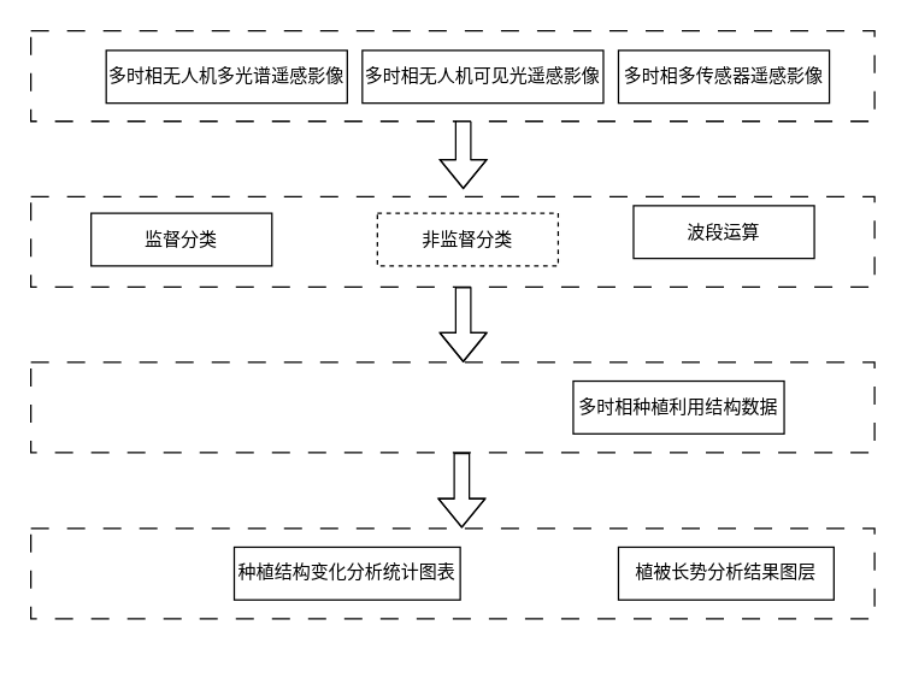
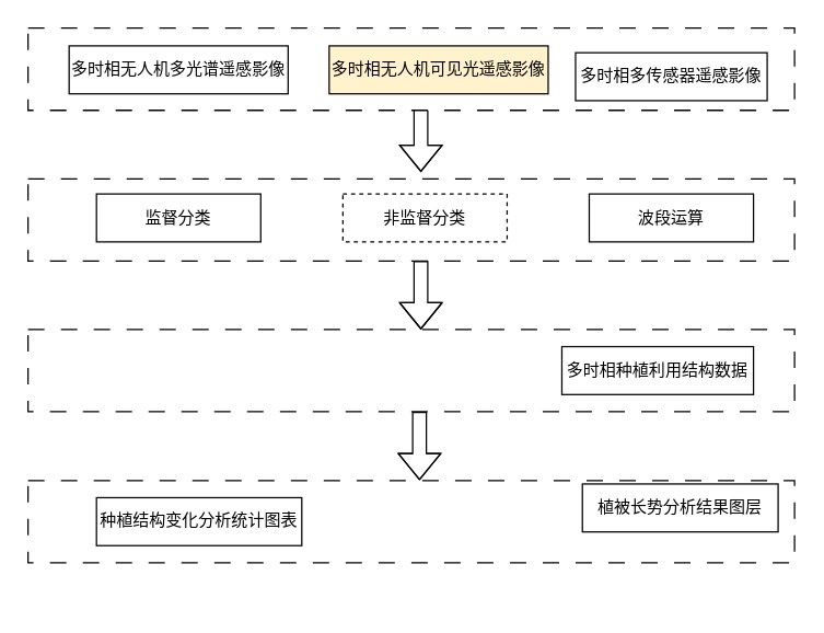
  <mxCell id="0" />
  <mxCell id="1" parent="0" />
  <mxCell id="2" value="" style="rounded=0;whiteSpace=wrap;html=1;dashed=1;dashPattern=12 12;" parent="1" vertex="1"><mxGeometry x="20" y="240" width="560" height="60" as="geometry" /></mxCell>
- <mxCell id="3" value="多时相种植利用结构数据" style="rounded=0;whiteSpace=wrap;html=1;" parent="1" vertex="1"><mxGeometry x="380" y="252.5" width="140" height="35" as="geometry" /></mxCell>
+ <mxCell id="3" value="多时相种植利用结构数据" style="rounded=0;whiteSpace=wrap;html=1;" parent="1" vertex="1"><mxGeometry x="410" y="252.5" width="140" height="35" as="geometry" /></mxCell>
  <mxCell id="4" value="" style="shape=flexArrow;endArrow=classic;html=1;rounded=0;entryX=0.5;entryY=0;entryDx=0;entryDy=0;" parent="1" edge="1"><mxGeometry width="50" height="50" relative="1" as="geometry"><mxPoint x="307" y="60" as="sourcePoint" /><mxPoint x="307" y="125" as="targetPoint" /><Array as="points"><mxPoint x="307" y="85" /></Array></mxGeometry></mxCell>
  <mxCell id="5" value="" style="group" parent="1" vertex="1" connectable="0"><mxGeometry x="20" y="330" width="560" height="110" as="geometry" /></mxCell>
  <mxCell id="6" value="" style="rounded=0;whiteSpace=wrap;html=1;dashed=1;dashPattern=12 12;" parent="5" vertex="1"><mxGeometry y="20.263" width="560" height="60" as="geometry" /></mxCell>
- <mxCell id="7" value="种植结构变化分析统计图表" style="rounded=0;whiteSpace=wrap;html=1;" parent="5" vertex="1"><mxGeometry x="135" y="32.766" width="150" height="35" as="geometry" /></mxCell>
- <mxCell id="8" value="植被长势分析结果图层" style="rounded=0;whiteSpace=wrap;html=1;" parent="5" vertex="1"><mxGeometry x="390" y="32.766" width="143" height="35" as="geometry" /></mxCell>
+ <mxCell id="7" value="种植结构变化分析统计图表" style="rounded=0;whiteSpace=wrap;html=1;" parent="5" vertex="1"><mxGeometry x="50" y="32.766" width="150" height="35" as="geometry" /></mxCell>
+ <mxCell id="8" value="植被长势分析结果图层" style="rounded=0;whiteSpace=wrap;html=1;" parent="5" vertex="1"><mxGeometry x="405" y="22.766" width="143" height="35" as="geometry" /></mxCell>
  <mxCell id="9" value="" style="group" parent="1" vertex="1" connectable="0"><mxGeometry x="20" y="20" width="560" height="60" as="geometry" /></mxCell>
  <mxCell id="10" value="" style="rounded=0;whiteSpace=wrap;html=1;dashed=1;dashPattern=12 12;" parent="9" vertex="1"><mxGeometry width="560" height="60" as="geometry" /></mxCell>
- <mxCell id="11" value="多时相无人机可见光遥感影像" style="rounded=0;whiteSpace=wrap;html=1;" parent="9" vertex="1"><mxGeometry x="220" y="12.947" width="160" height="35" as="geometry" /></mxCell>
- <mxCell id="12" value="多时相无人机多光谱遥感影像" style="rounded=0;whiteSpace=wrap;html=1;" parent="9" vertex="1"><mxGeometry x="50" y="12.947" width="160" height="35" as="geometry" /></mxCell>
- <mxCell id="13" value="多时相多传感器遥感影像" style="rounded=0;whiteSpace=wrap;html=1;" vertex="1" parent="9"><mxGeometry x="390" y="12.947" width="140" height="35" as="geometry" /></mxCell>
+ <mxCell id="11" value="多时相无人机可见光遥感影像" style="rounded=0;whiteSpace=wrap;html=1;fillColor=#fff2cc;" parent="9" vertex="1"><mxGeometry x="220" y="12.947" width="160" height="35" as="geometry" /></mxCell>
+ <mxCell id="12" value="多时相无人机多光谱遥感影像" style="rounded=0;whiteSpace=wrap;html=1;" parent="9" vertex="1"><mxGeometry x="30" y="12.947" width="160" height="35" as="geometry" /></mxCell>
+ <mxCell id="13" value="多时相多传感器遥感影像" style="rounded=0;whiteSpace=wrap;html=1;" vertex="1" parent="9"><mxGeometry x="400" y="17.947" width="140" height="35" as="geometry" /></mxCell>
  <mxCell id="14" value="" style="group" parent="1" vertex="1" connectable="0"><mxGeometry x="20" y="130" width="560" height="60" as="geometry" /></mxCell>
  <mxCell id="15" value="" style="rounded=0;whiteSpace=wrap;html=1;dashed=1;dashPattern=12 12;" parent="14" vertex="1"><mxGeometry width="560" height="60" as="geometry" /></mxCell>
- <mxCell id="16" value="监督分类" style="rounded=0;whiteSpace=wrap;html=1;" parent="14" vertex="1"><mxGeometry x="40" y="11.053" width="120" height="35" as="geometry" /></mxCell>
- <mxCell id="17" value="波段运算" style="rounded=0;whiteSpace=wrap;html=1;" parent="14" vertex="1"><mxGeometry x="400" y="6.053" width="120" height="35" as="geometry" /></mxCell>
+ <mxCell id="16" value="监督分类" style="rounded=0;whiteSpace=wrap;html=1;" parent="14" vertex="1"><mxGeometry x="50" y="11.053" width="120" height="35" as="geometry" /></mxCell>
+ <mxCell id="17" value="波段运算" style="rounded=0;whiteSpace=wrap;html=1;" parent="14" vertex="1"><mxGeometry x="410" y="11.053" width="120" height="35" as="geometry" /></mxCell>
  <mxCell id="18" value="非监督分类" style="rounded=0;whiteSpace=wrap;html=1;dashed=1;" vertex="1" parent="14"><mxGeometry x="230" y="11.053" width="120" height="35" as="geometry" /></mxCell>
  <mxCell id="19" value="" style="shape=flexArrow;endArrow=classic;html=1;rounded=0;" edge="1" parent="1"><mxGeometry width="50" height="50" relative="1" as="geometry"><mxPoint x="307" y="190" as="sourcePoint" /><mxPoint x="307" y="240" as="targetPoint" /><Array as="points"><mxPoint x="307" y="215" /></Array></mxGeometry></mxCell>
  <mxCell id="20" value="" style="shape=flexArrow;endArrow=classic;html=1;rounded=0;" edge="1" parent="1"><mxGeometry width="50" height="50" relative="1" as="geometry"><mxPoint x="306" y="300" as="sourcePoint" /><mxPoint x="306" y="350" as="targetPoint" /><Array as="points"><mxPoint x="306" y="325" /></Array></mxGeometry></mxCell>
